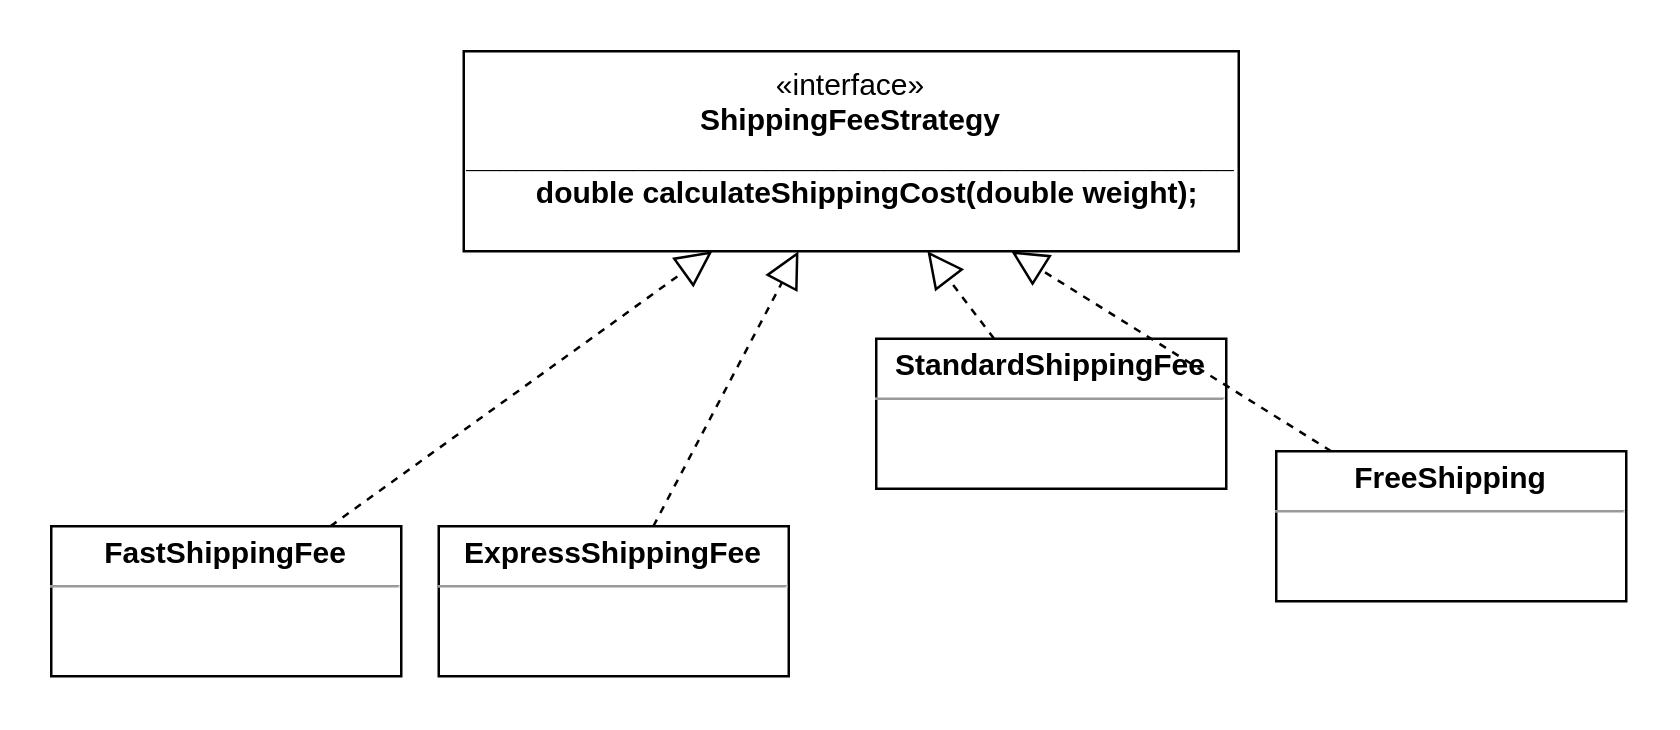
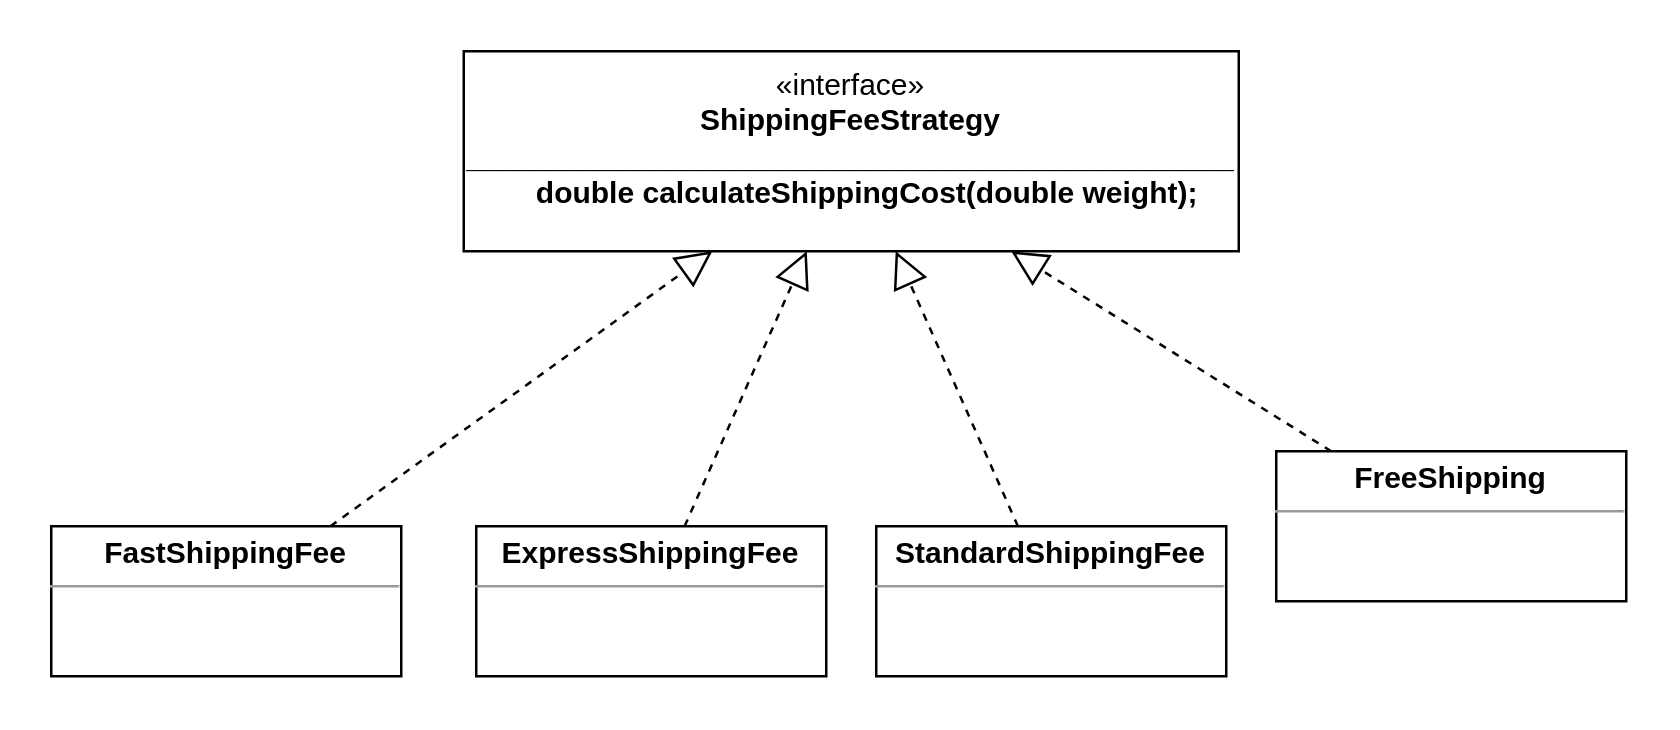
  <mxCell id="0" />
  <mxCell id="1" parent="0" />
  <mxCell id="2" value="«interface»&lt;br&gt;&lt;b&gt;ShippingFeeStrategy&lt;/b&gt;&lt;br&gt;&lt;b&gt;______________________________________________&lt;/b&gt;&lt;br&gt;&lt;div style=&quot;&quot;&gt;&lt;b&gt;&amp;nbsp; &amp;nbsp; double calculateShippingCost(&lt;/b&gt;&lt;b style=&quot;background-color: initial;&quot;&gt;double weight&lt;/b&gt;&lt;b style=&quot;background-color: initial;&quot;&gt;);&lt;/b&gt;&lt;/div&gt;&lt;div style=&quot;font-weight: bold;&quot;&gt;&lt;br&gt;&lt;/div&gt;" style="html=1;whiteSpace=wrap;verticalAlign=top;align=center;" vertex="1" parent="1"><mxGeometry x="185" y="20" width="310" height="80" as="geometry" /></mxCell>
  <mxCell id="3" style="rounded=0;orthogonalLoop=1;jettySize=auto;html=1;dashed=1;endArrow=block;endFill=0;endSize=12;" edge="1" parent="1" source="4" target="2"><mxGeometry relative="1" as="geometry" /></mxCell>
  <mxCell id="4" value="&lt;p style=&quot;margin:0px;margin-top:4px;text-align:center;&quot;&gt;&lt;b&gt;FastShippingFee&lt;/b&gt;&lt;/p&gt;&lt;hr size=&quot;1&quot;&gt;&lt;div style=&quot;height:2px;&quot;&gt;&lt;/div&gt;" style="verticalAlign=top;align=left;overflow=fill;fontSize=12;fontFamily=Helvetica;html=1;whiteSpace=wrap;" vertex="1" parent="1"><mxGeometry x="20" y="210" width="140" height="60" as="geometry" /></mxCell>
  <mxCell id="5" style="rounded=0;orthogonalLoop=1;jettySize=auto;html=1;dashed=1;endArrow=block;endFill=0;endSize=12;" edge="1" parent="1" source="6" target="2"><mxGeometry relative="1" as="geometry" /></mxCell>
- <mxCell id="6" value="&lt;p style=&quot;margin:0px;margin-top:4px;text-align:center;&quot;&gt;&lt;b&gt;ExpressShippingFee&lt;/b&gt;&lt;/p&gt;&lt;hr size=&quot;1&quot;&gt;&lt;div style=&quot;height:2px;&quot;&gt;&lt;/div&gt;" style="verticalAlign=top;align=left;overflow=fill;fontSize=12;fontFamily=Helvetica;html=1;whiteSpace=wrap;" vertex="1" parent="1"><mxGeometry x="175" y="210" width="140" height="60" as="geometry" /></mxCell>
+ <mxCell id="6" value="&lt;p style=&quot;margin:0px;margin-top:4px;text-align:center;&quot;&gt;&lt;b&gt;ExpressShippingFee&lt;/b&gt;&lt;/p&gt;&lt;hr size=&quot;1&quot;&gt;&lt;div style=&quot;height:2px;&quot;&gt;&lt;/div&gt;" style="verticalAlign=top;align=left;overflow=fill;fontSize=12;fontFamily=Helvetica;html=1;whiteSpace=wrap;" vertex="1" parent="1"><mxGeometry x="190" y="210" width="140" height="60" as="geometry" /></mxCell>
  <mxCell id="7" style="rounded=0;orthogonalLoop=1;jettySize=auto;html=1;dashed=1;endArrow=block;endFill=0;endSize=12;" edge="1" parent="1" source="8" target="2"><mxGeometry relative="1" as="geometry" /></mxCell>
- <mxCell id="8" value="&lt;p style=&quot;margin:0px;margin-top:4px;text-align:center;&quot;&gt;&lt;b&gt;StandardShippingFee&lt;/b&gt;&lt;/p&gt;&lt;hr size=&quot;1&quot;&gt;&lt;div style=&quot;height:2px;&quot;&gt;&lt;/div&gt;" style="verticalAlign=top;align=left;overflow=fill;fontSize=12;fontFamily=Helvetica;html=1;whiteSpace=wrap;" vertex="1" parent="1"><mxGeometry x="350" y="135" width="140" height="60" as="geometry" /></mxCell>
+ <mxCell id="8" value="&lt;p style=&quot;margin:0px;margin-top:4px;text-align:center;&quot;&gt;&lt;b&gt;StandardShippingFee&lt;/b&gt;&lt;/p&gt;&lt;hr size=&quot;1&quot;&gt;&lt;div style=&quot;height:2px;&quot;&gt;&lt;/div&gt;" style="verticalAlign=top;align=left;overflow=fill;fontSize=12;fontFamily=Helvetica;html=1;whiteSpace=wrap;" vertex="1" parent="1"><mxGeometry x="350" y="210" width="140" height="60" as="geometry" /></mxCell>
  <mxCell id="9" style="rounded=0;orthogonalLoop=1;jettySize=auto;html=1;dashed=1;endArrow=block;endFill=0;endSize=12;" edge="1" parent="1" source="10" target="2"><mxGeometry relative="1" as="geometry" /></mxCell>
  <mxCell id="10" value="&lt;p style=&quot;margin:0px;margin-top:4px;text-align:center;&quot;&gt;&lt;b&gt;FreeShipping&lt;/b&gt;&lt;/p&gt;&lt;hr size=&quot;1&quot;&gt;&lt;div style=&quot;height:2px;&quot;&gt;&lt;/div&gt;" style="verticalAlign=top;align=left;overflow=fill;fontSize=12;fontFamily=Helvetica;html=1;whiteSpace=wrap;" vertex="1" parent="1"><mxGeometry x="510" y="180" width="140" height="60" as="geometry" /></mxCell>
